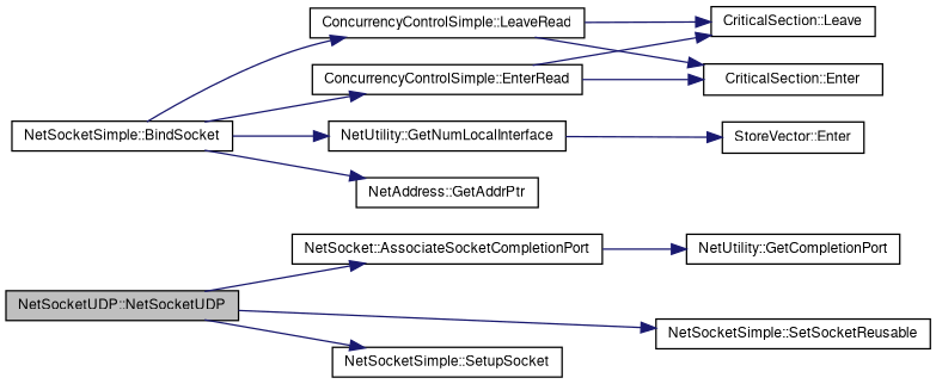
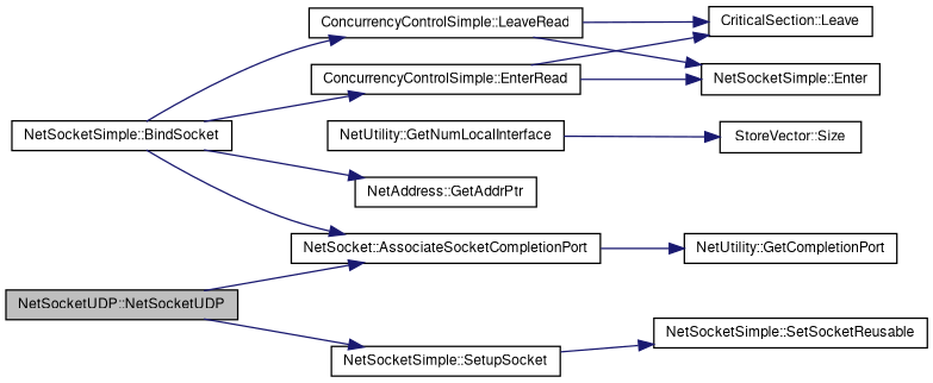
  digraph {
    rankdir=LR
    node [color=black fillcolor=white fontname=FreeSans fontsize=10 shape=record style=filled]
    edge [color=midnightblue fontname=FreeSans fontsize=10 labelfontname=FreeSans labelfontsize=10 style=solid]
    n1 [fillcolor=grey75 fontcolor=black height=0.2 label="NetSocketUDP::NetSocketUDP" width=0.4]
    n2 [height=0.2 label="NetSocket::AssociateSocketCompletionPort" width=0.4]
    n3 [height=0.2 label="NetSocketSimple::SetSocketReusable" width=0.4]
    n4 [height=0.2 label="NetSocketSimple::SetupSocket" width=0.4]
    n5 [height=0.2 label="NetUtility::GetCompletionPort" width=0.4]
    n6 [height=0.2 label="NetSocketSimple::BindSocket" width=0.4]
    n7 [height=0.2 label="ConcurrencyControlSimple::EnterRead" width=0.4]
    n8 [height=0.2 label="NetAddress::GetAddrPtr" width=0.4]
    n9 [height=0.2 label="NetUtility::GetNumLocalInterface" width=0.4]
    n10 [height=0.2 label="ConcurrencyControlSimple::LeaveRead" width=0.4]
-   n11 [height=0.2 label="CriticalSection::Enter" width=0.4]
+   n11 [height=0.2 label="NetSocketSimple::Enter" width=0.4]
    n12 [height=0.2 label="CriticalSection::Leave" width=0.4]
-   n13 [height=0.2 label="StoreVector::Enter" width=0.4]
+   n13 [height=0.2 label="StoreVector::Size" width=0.4]
    n1 -> n2
-   n1 -> n3
+   n4 -> n3
    n1 -> n4
    n2 -> n5
    n6 -> n7
    n6 -> n8
-   n6 -> n9
+   n6 -> n2
    n6 -> n10
    n7 -> n11
    n7 -> n12
    n9 -> n13
    n10 -> n11
    n10 -> n12
  }
